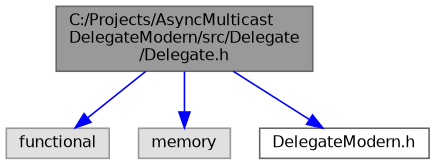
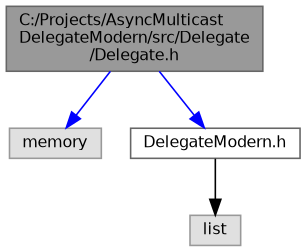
  digraph {
    node [color=grey60 fillcolor="#E0E0E0" fontname=Helvetica fontsize=10 shape=box style=filled]
    edge [color=blue fontname=Helvetica fontsize=10 labelfontname=Helvetica labelfontsize=10 style=solid]
    n1 [color=gray40 fillcolor=grey60 fontcolor=black height=0.2 label="C:/Projects/AsyncMulticast\lDelegateModern/src/Delegate\l/Delegate.h" width=0.4]
-   n2 [height=0.2 label=functional width=0.4]
    n3 [height=0.2 label=memory width=0.4]
    n4 [color=grey40 fillcolor=white height=0.2 label="DelegateModern.h" width=0.4]
-   n1 -> n2
+   n5 [height=0.2 label=list width=0.4]
    n1 -> n3
    n1 -> n4
+   n4 -> n5 [color=black]
  }
